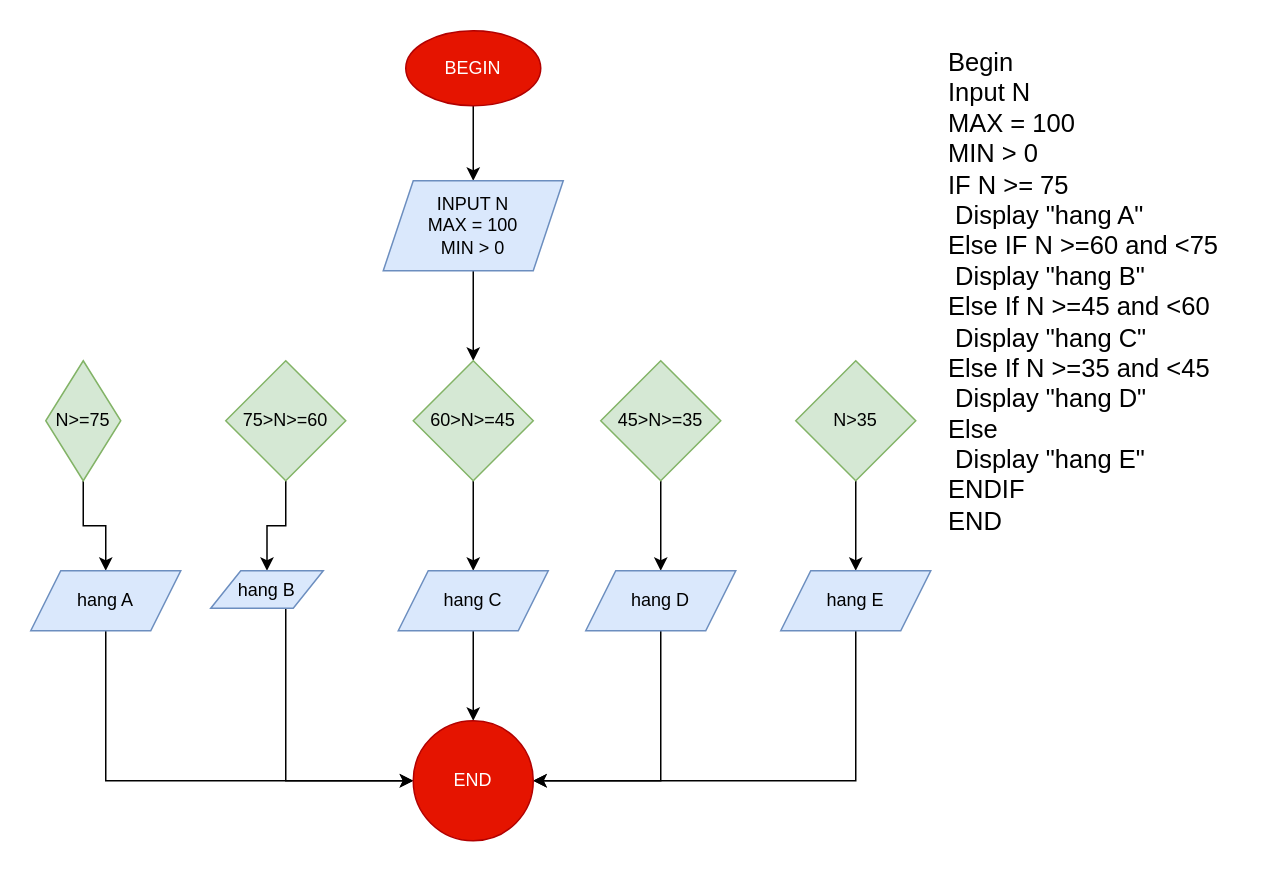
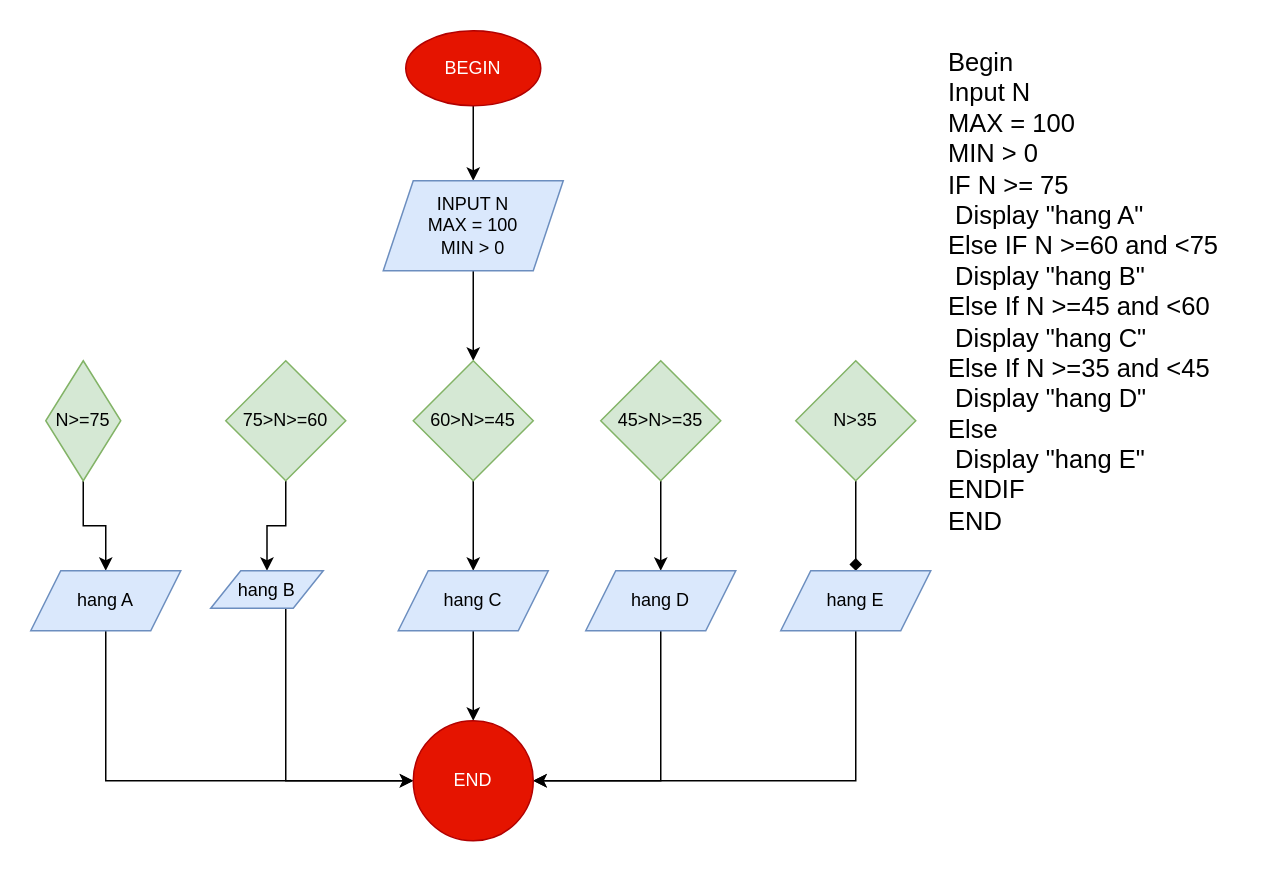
  <mxCell id="0" />
  <mxCell id="1" parent="0" />
  <mxCell id="2" value="" style="edgeStyle=orthogonalEdgeStyle;rounded=0;orthogonalLoop=1;jettySize=auto;html=1;" edge="1" parent="1" source="3" target="5"><mxGeometry relative="1" as="geometry" /></mxCell>
  <mxCell id="3" value="BEGIN" style="ellipse;whiteSpace=wrap;html=1;fillColor=#e51400;fontColor=#ffffff;strokeColor=#B20000;" vertex="1" parent="1"><mxGeometry x="270" y="20" width="90" height="50" as="geometry" /></mxCell>
  <mxCell id="4" value="" style="edgeStyle=orthogonalEdgeStyle;rounded=0;orthogonalLoop=1;jettySize=auto;html=1;" edge="1" parent="1" source="5" target="7"><mxGeometry relative="1" as="geometry" /></mxCell>
  <mxCell id="5" value="INPUT N&lt;br&gt;MAX = 100&lt;br&gt;MIN &amp;gt; 0" style="shape=parallelogram;perimeter=parallelogramPerimeter;whiteSpace=wrap;html=1;fixedSize=1;fillColor=#dae8fc;strokeColor=#6c8ebf;" vertex="1" parent="1"><mxGeometry x="255" y="120" width="120" height="60" as="geometry" /></mxCell>
  <mxCell id="6" value="" style="edgeStyle=orthogonalEdgeStyle;rounded=0;orthogonalLoop=1;jettySize=auto;html=1;" edge="1" parent="1" source="7" target="21"><mxGeometry relative="1" as="geometry" /></mxCell>
  <mxCell id="7" value="60&amp;gt;N&amp;gt;=45" style="rhombus;whiteSpace=wrap;html=1;fillColor=#d5e8d4;strokeColor=#82b366;" vertex="1" parent="1"><mxGeometry x="275" y="240" width="80" height="80" as="geometry" /></mxCell>
  <mxCell id="8" value="" style="edgeStyle=orthogonalEdgeStyle;rounded=0;orthogonalLoop=1;jettySize=auto;html=1;" edge="1" parent="1" source="9" target="19"><mxGeometry relative="1" as="geometry" /></mxCell>
  <mxCell id="9" value="75&amp;gt;N&amp;gt;=60" style="rhombus;whiteSpace=wrap;html=1;fillColor=#d5e8d4;strokeColor=#82b366;" vertex="1" parent="1"><mxGeometry x="150" y="240" width="80" height="80" as="geometry" /></mxCell>
  <mxCell id="10" value="" style="edgeStyle=orthogonalEdgeStyle;rounded=0;orthogonalLoop=1;jettySize=auto;html=1;" edge="1" parent="1" source="11" target="17"><mxGeometry relative="1" as="geometry" /></mxCell>
  <mxCell id="11" value="N&amp;gt;=75" style="rhombus;whiteSpace=wrap;html=1;fillColor=#d5e8d4;strokeColor=#82b366;" vertex="1" parent="1"><mxGeometry x="30" y="240" width="50" height="80" as="geometry" /></mxCell>
- <mxCell id="12" value="" style="edgeStyle=orthogonalEdgeStyle;rounded=0;orthogonalLoop=1;jettySize=auto;html=1;" edge="1" parent="1" source="13" target="25"><mxGeometry relative="1" as="geometry" /></mxCell>
+ <mxCell id="12" value="" style="edgeStyle=orthogonalEdgeStyle;rounded=0;orthogonalLoop=1;jettySize=auto;html=1;endArrow=diamond;" edge="1" parent="1" source="13" target="25"><mxGeometry relative="1" as="geometry" /></mxCell>
  <mxCell id="13" value="N&amp;gt;35" style="rhombus;whiteSpace=wrap;html=1;fillColor=#d5e8d4;strokeColor=#82b366;" vertex="1" parent="1"><mxGeometry x="530" y="240" width="80" height="80" as="geometry" /></mxCell>
  <mxCell id="14" value="" style="edgeStyle=orthogonalEdgeStyle;rounded=0;orthogonalLoop=1;jettySize=auto;html=1;" edge="1" parent="1" source="15" target="23"><mxGeometry relative="1" as="geometry" /></mxCell>
  <mxCell id="15" value="45&amp;gt;N&amp;gt;=35" style="rhombus;whiteSpace=wrap;html=1;fillColor=#d5e8d4;strokeColor=#82b366;" vertex="1" parent="1"><mxGeometry x="400" y="240" width="80" height="80" as="geometry" /></mxCell>
  <mxCell id="16" style="edgeStyle=orthogonalEdgeStyle;rounded=0;orthogonalLoop=1;jettySize=auto;html=1;entryX=0;entryY=0.5;entryDx=0;entryDy=0;" edge="1" parent="1" source="17" target="26"><mxGeometry relative="1" as="geometry"><Array as="points"><mxPoint x="70" y="520" /></Array></mxGeometry></mxCell>
  <mxCell id="17" value="hang A" style="shape=parallelogram;perimeter=parallelogramPerimeter;whiteSpace=wrap;html=1;fixedSize=1;fillColor=#dae8fc;strokeColor=#6c8ebf;" vertex="1" parent="1"><mxGeometry y="380" width="100" height="40" as="geometry" x="20" /></mxCell>
  <mxCell id="18" style="edgeStyle=orthogonalEdgeStyle;rounded=0;orthogonalLoop=1;jettySize=auto;html=1;entryX=0;entryY=0.5;entryDx=0;entryDy=0;" edge="1" parent="1" source="19" target="26"><mxGeometry relative="1" as="geometry"><Array as="points"><mxPoint x="190" y="520" /></Array></mxGeometry></mxCell>
  <mxCell id="19" value="hang B" style="shape=parallelogram;perimeter=parallelogramPerimeter;whiteSpace=wrap;html=1;fixedSize=1;fillColor=#dae8fc;strokeColor=#6c8ebf;" vertex="1" parent="1"><mxGeometry x="140" y="380" width="75" height="25" as="geometry" /></mxCell>
  <mxCell id="20" value="" style="edgeStyle=orthogonalEdgeStyle;rounded=0;orthogonalLoop=1;jettySize=auto;html=1;" edge="1" parent="1" source="21" target="26"><mxGeometry relative="1" as="geometry" /></mxCell>
  <mxCell id="21" value="hang C" style="shape=parallelogram;perimeter=parallelogramPerimeter;whiteSpace=wrap;html=1;fixedSize=1;fillColor=#dae8fc;strokeColor=#6c8ebf;" vertex="1" parent="1"><mxGeometry x="265" y="380" width="100" height="40" as="geometry" /></mxCell>
  <mxCell id="22" style="edgeStyle=orthogonalEdgeStyle;rounded=0;orthogonalLoop=1;jettySize=auto;html=1;entryX=1;entryY=0.5;entryDx=0;entryDy=0;" edge="1" parent="1" source="23" target="26"><mxGeometry relative="1" as="geometry"><Array as="points"><mxPoint x="440" y="520" /></Array></mxGeometry></mxCell>
  <mxCell id="23" value="hang D" style="shape=parallelogram;perimeter=parallelogramPerimeter;whiteSpace=wrap;html=1;fixedSize=1;fillColor=#dae8fc;strokeColor=#6c8ebf;" vertex="1" parent="1"><mxGeometry x="390" y="380" width="100" height="40" as="geometry" /></mxCell>
  <mxCell id="24" style="edgeStyle=orthogonalEdgeStyle;rounded=0;orthogonalLoop=1;jettySize=auto;html=1;entryX=1;entryY=0.5;entryDx=0;entryDy=0;" edge="1" parent="1" source="25" target="26"><mxGeometry relative="1" as="geometry"><Array as="points"><mxPoint x="570" y="520" /></Array></mxGeometry></mxCell>
  <mxCell id="25" value="hang E" style="shape=parallelogram;perimeter=parallelogramPerimeter;whiteSpace=wrap;html=1;fixedSize=1;fillColor=#dae8fc;strokeColor=#6c8ebf;" vertex="1" parent="1"><mxGeometry x="520" y="380" width="100" height="40" as="geometry" /></mxCell>
  <mxCell id="26" value="END" style="ellipse;whiteSpace=wrap;html=1;fillColor=#e51400;fontColor=#ffffff;strokeColor=#B20000;" vertex="1" parent="1"><mxGeometry x="275" y="480" width="80" height="80" as="geometry" /></mxCell>
  <mxCell id="27" value="Begin&lt;br style=&quot;font-size: 17px;&quot;&gt;Input N&lt;br style=&quot;font-size: 17px;&quot;&gt;MAX = 100&lt;br style=&quot;font-size: 17px;&quot;&gt;MIN &amp;gt; 0&lt;br style=&quot;font-size: 17px;&quot;&gt;IF N &amp;gt;= 75&lt;br style=&quot;font-size: 17px;&quot;&gt; &lt;span style=&quot;white-space: pre; font-size: 17px;&quot;&gt; &lt;/span&gt;Display &quot;hang A&quot;&lt;br style=&quot;font-size: 17px;&quot;&gt;Else IF N &amp;gt;=60 and &amp;lt;75&lt;br style=&quot;font-size: 17px;&quot;&gt; &lt;span style=&quot;white-space: pre; font-size: 17px;&quot;&gt; &lt;/span&gt;Display &quot;hang B&quot;&lt;br style=&quot;font-size: 17px;&quot;&gt;Else If N &amp;gt;=45 and &amp;lt;60&lt;br style=&quot;font-size: 17px;&quot;&gt; &lt;span style=&quot;white-space: pre; font-size: 17px;&quot;&gt; &lt;/span&gt;Display &quot;hang C&quot;&lt;br style=&quot;font-size: 17px;&quot;&gt;Else If N &amp;gt;=35 and &amp;lt;45&lt;br style=&quot;font-size: 17px;&quot;&gt; &lt;span style=&quot;white-space: pre; font-size: 17px;&quot;&gt; &lt;/span&gt;Display &quot;hang D&quot;&lt;br style=&quot;font-size: 17px;&quot;&gt;Else&lt;br style=&quot;font-size: 17px;&quot;&gt; &lt;span style=&quot;white-space: pre; font-size: 17px;&quot;&gt; &lt;/span&gt;Display &quot;hang E&quot;&lt;br style=&quot;font-size: 17px;&quot;&gt;ENDIF&lt;br style=&quot;font-size: 17px;&quot;&gt;END" style="text;whiteSpace=wrap;html=1;fontSize=17;" vertex="1" parent="1"><mxGeometry x="630" y="25" width="200" height="250" as="geometry" /></mxCell>
